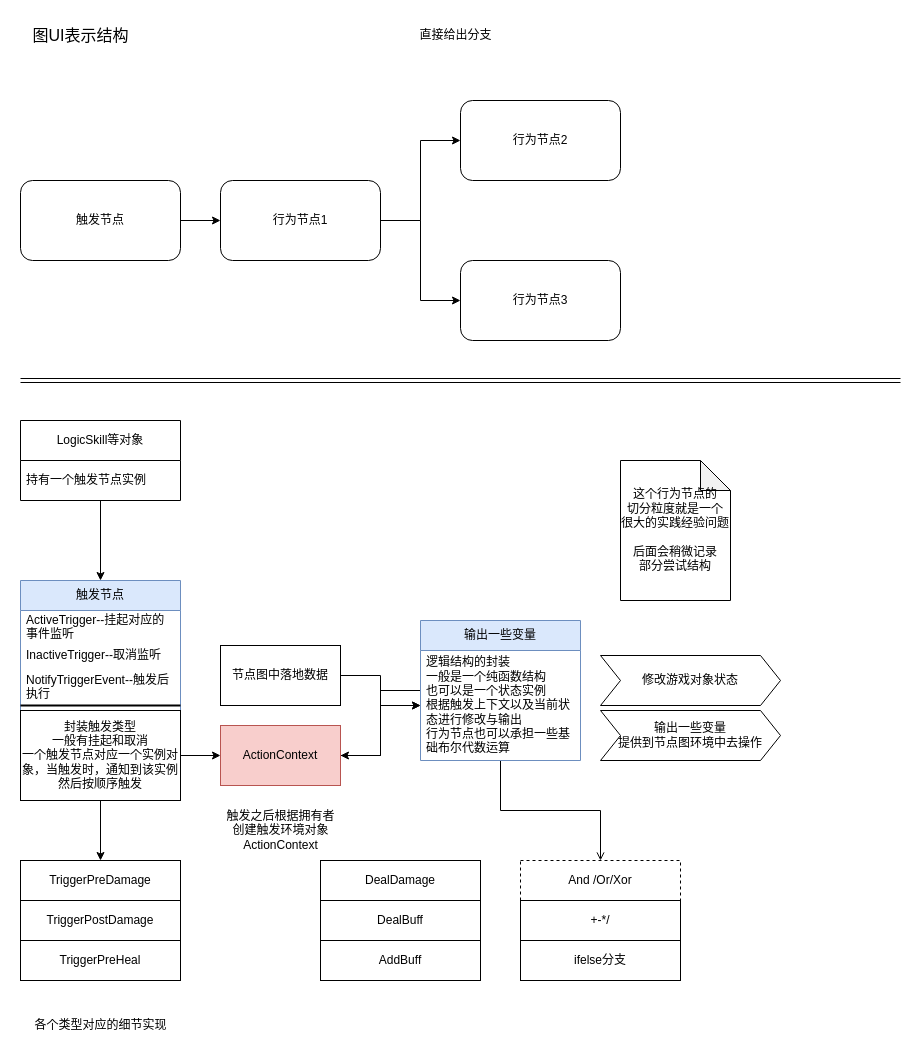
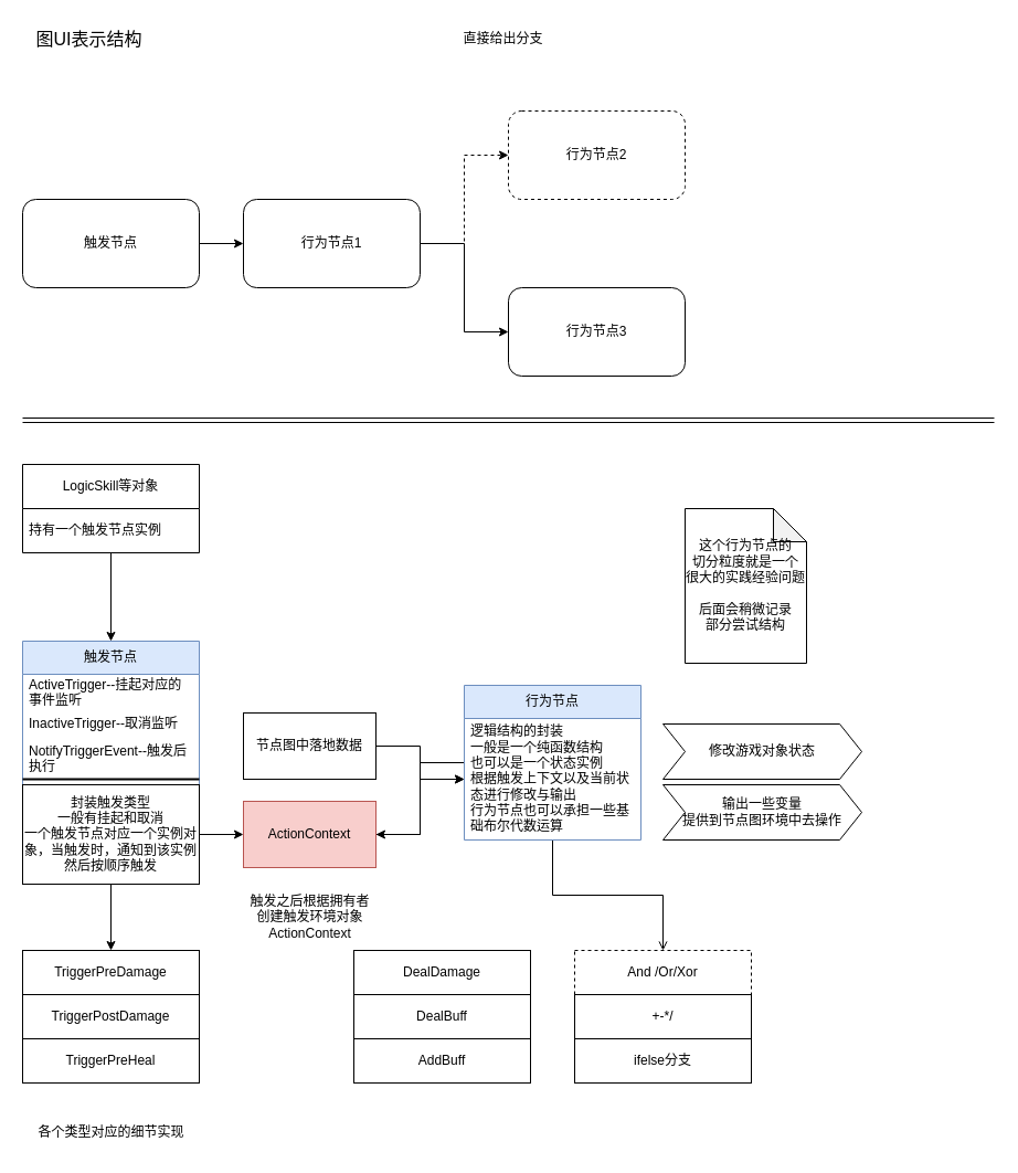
  <mxCell id="0" />
  <mxCell id="1" parent="0" />
  <mxCell id="2" style="edgeStyle=orthogonalEdgeStyle;rounded=0;orthogonalLoop=1;jettySize=auto;html=1;shadow=0;fontSize=16;" edge="1" parent="1" source="3" target="8"><mxGeometry relative="1" as="geometry" /></mxCell>
  <mxCell id="3" value="触发节点" style="rounded=1;whiteSpace=wrap;html=1;" vertex="1" parent="1"><mxGeometry x="20" y="180" width="160" height="80" as="geometry" /></mxCell>
  <mxCell id="4" value="" style="shape=link;html=1;rounded=0;shadow=0;" edge="1" parent="1"><mxGeometry width="100" relative="1" as="geometry"><mxPoint x="20" y="380" as="sourcePoint" /><mxPoint x="900" y="380" as="targetPoint" /></mxGeometry></mxCell>
  <mxCell id="5" value="图UI表示结构" style="text;html=1;align=center;verticalAlign=middle;resizable=0;points=[];autosize=1;strokeColor=none;fillColor=none;fontSize=16;" vertex="1" parent="1"><mxGeometry x="20" y="20" width="120" height="30" as="geometry" /></mxCell>
- <mxCell id="6" style="edgeStyle=orthogonalEdgeStyle;rounded=0;orthogonalLoop=1;jettySize=auto;html=1;shadow=0;fontSize=16;" edge="1" parent="1" source="8" target="9"><mxGeometry relative="1" as="geometry" /></mxCell>
+ <mxCell id="6" style="edgeStyle=orthogonalEdgeStyle;rounded=0;orthogonalLoop=1;jettySize=auto;html=1;shadow=0;fontSize=16;dashed=1;" edge="1" parent="1" source="8" target="9"><mxGeometry relative="1" as="geometry" /></mxCell>
  <mxCell id="7" style="edgeStyle=orthogonalEdgeStyle;rounded=0;orthogonalLoop=1;jettySize=auto;html=1;shadow=0;fontSize=16;" edge="1" parent="1" source="8" target="10"><mxGeometry relative="1" as="geometry" /></mxCell>
  <mxCell id="8" value="行为节点1" style="rounded=1;whiteSpace=wrap;html=1;" vertex="1" parent="1"><mxGeometry x="220" y="180" width="160" height="80" as="geometry" /></mxCell>
- <mxCell id="9" value="行为节点2" style="rounded=1;whiteSpace=wrap;html=1;" vertex="1" parent="1"><mxGeometry x="460" y="100" width="160" height="80" as="geometry" /></mxCell>
+ <mxCell id="9" value="行为节点2" style="rounded=1;whiteSpace=wrap;html=1;dashed=1;" vertex="1" parent="1"><mxGeometry x="460" y="100" width="160" height="80" as="geometry" /></mxCell>
  <mxCell id="10" value="行为节点3" style="rounded=1;whiteSpace=wrap;html=1;" vertex="1" parent="1"><mxGeometry x="460" y="260" width="160" height="80" as="geometry" /></mxCell>
  <mxCell id="11" value="直接给出分支" style="text;html=1;align=center;verticalAlign=middle;resizable=0;points=[];autosize=1;strokeColor=none;fillColor=none;fontSize=12;" vertex="1" parent="1"><mxGeometry x="405" y="20" width="100" height="30" as="geometry" /></mxCell>
  <mxCell id="12" style="edgeStyle=orthogonalEdgeStyle;rounded=0;orthogonalLoop=1;jettySize=auto;html=1;shadow=0;fontSize=12;" edge="1" parent="1" source="13" target="19"><mxGeometry relative="1" as="geometry" /></mxCell>
  <mxCell id="13" value="触发节点" style="swimlane;fontStyle=0;childLayout=stackLayout;horizontal=1;startSize=30;horizontalStack=0;resizeParent=1;resizeParentMax=0;resizeLast=0;collapsible=1;marginBottom=0;whiteSpace=wrap;html=1;fontSize=12;fillColor=#dae8fc;strokeColor=#6c8ebf;" vertex="1" parent="1"><mxGeometry x="20" y="580" width="160" height="220" as="geometry" /></mxCell>
  <mxCell id="14" value="ActiveTrigger--挂起对应的事件监听" style="text;strokeColor=none;fillColor=none;align=left;verticalAlign=middle;spacingLeft=4;spacingRight=4;overflow=hidden;points=[[0,0.5],[1,0.5]];portConstraint=eastwest;rotatable=0;whiteSpace=wrap;html=1;fontSize=12;" vertex="1" parent="13"><mxGeometry y="30" width="160" height="30" as="geometry" /></mxCell>
  <mxCell id="15" value="InactiveTrigger--取消监听" style="text;strokeColor=none;fillColor=none;align=left;verticalAlign=middle;spacingLeft=4;spacingRight=4;overflow=hidden;points=[[0,0.5],[1,0.5]];portConstraint=eastwest;rotatable=0;whiteSpace=wrap;html=1;fontSize=12;" vertex="1" parent="13"><mxGeometry y="60" width="160" height="30" as="geometry" /></mxCell>
  <mxCell id="16" value="NotifyTriggerEvent--触发后执行" style="text;strokeColor=none;fillColor=none;align=left;verticalAlign=middle;spacingLeft=4;spacingRight=4;overflow=hidden;points=[[0,0.5],[1,0.5]];portConstraint=eastwest;rotatable=0;whiteSpace=wrap;html=1;fontSize=12;" vertex="1" parent="13"><mxGeometry y="90" width="160" height="30" as="geometry" /></mxCell>
  <mxCell id="17" value="" style="line;strokeWidth=2;html=1;fontSize=12;" vertex="1" parent="13"><mxGeometry y="120" width="160" height="10" as="geometry" /></mxCell>
  <mxCell id="18" value="封装触发类型&lt;br&gt;一般有挂起和取消&lt;br&gt;一个触发节点对应一个实例对象，当触发时，通知到该实例然后按顺序触发" style="rounded=0;whiteSpace=wrap;html=1;fontSize=12;" vertex="1" parent="13"><mxGeometry y="130" width="160" height="90" as="geometry" /></mxCell>
  <mxCell id="19" value="TriggerPreDamage" style="rounded=0;whiteSpace=wrap;html=1;fontSize=12;" vertex="1" parent="1"><mxGeometry x="20" y="860" width="160" height="40" as="geometry" /></mxCell>
  <mxCell id="20" value="TriggerPostDamage" style="rounded=0;whiteSpace=wrap;html=1;fontSize=12;" vertex="1" parent="1"><mxGeometry x="20" y="900" width="160" height="40" as="geometry" /></mxCell>
  <mxCell id="21" value="各个类型对应的细节实现" style="text;html=1;align=center;verticalAlign=middle;resizable=0;points=[];autosize=1;strokeColor=none;fillColor=none;fontSize=12;" vertex="1" parent="1"><mxGeometry x="20" y="1010" width="160" height="30" as="geometry" /></mxCell>
  <mxCell id="22" value="TriggerPreHeal" style="rounded=0;whiteSpace=wrap;html=1;fontSize=12;" vertex="1" parent="1"><mxGeometry x="20" y="940" width="160" height="40" as="geometry" /></mxCell>
  <mxCell id="23" style="edgeStyle=orthogonalEdgeStyle;rounded=0;orthogonalLoop=1;jettySize=auto;html=1;shadow=0;fontSize=12;" edge="1" parent="1" source="24" target="13"><mxGeometry relative="1" as="geometry" /></mxCell>
  <mxCell id="24" value="LogicSkill等对象" style="swimlane;fontStyle=0;childLayout=stackLayout;horizontal=1;startSize=40;horizontalStack=0;resizeParent=1;resizeParentMax=0;resizeLast=0;collapsible=1;marginBottom=0;whiteSpace=wrap;html=1;fontSize=12;" vertex="1" parent="1"><mxGeometry x="20" y="420" width="160" height="80" as="geometry" /></mxCell>
  <mxCell id="25" value="持有一个触发节点实例" style="text;strokeColor=none;fillColor=none;align=left;verticalAlign=middle;spacingLeft=4;spacingRight=4;overflow=hidden;points=[[0,0.5],[1,0.5]];portConstraint=eastwest;rotatable=0;whiteSpace=wrap;html=1;fontSize=12;" vertex="1" parent="24"><mxGeometry y="40" width="160" height="40" as="geometry" /></mxCell>
  <mxCell id="26" style="edgeStyle=orthogonalEdgeStyle;rounded=0;orthogonalLoop=1;jettySize=auto;html=1;shadow=0;fontSize=12;" edge="1" parent="1" source="28" target="32"><mxGeometry relative="1" as="geometry" /></mxCell>
  <mxCell id="27" style="edgeStyle=orthogonalEdgeStyle;rounded=0;orthogonalLoop=1;jettySize=auto;html=1;shadow=0;fontSize=12;endArrow=open;" edge="1" parent="1" source="28" target="41"><mxGeometry relative="1" as="geometry" /></mxCell>
- <mxCell id="28" value="输出一些变量" style="swimlane;fontStyle=0;childLayout=stackLayout;horizontal=1;startSize=30;horizontalStack=0;resizeParent=1;resizeParentMax=0;resizeLast=0;collapsible=1;marginBottom=0;whiteSpace=wrap;html=1;fontSize=12;fillColor=#dae8fc;strokeColor=#6c8ebf;" vertex="1" parent="1"><mxGeometry x="420" y="620" width="160" height="140" as="geometry" /></mxCell>
+ <mxCell id="28" value="行为节点" style="swimlane;fontStyle=0;childLayout=stackLayout;horizontal=1;startSize=30;horizontalStack=0;resizeParent=1;resizeParentMax=0;resizeLast=0;collapsible=1;marginBottom=0;whiteSpace=wrap;html=1;fontSize=12;fillColor=#dae8fc;strokeColor=#6c8ebf;" vertex="1" parent="1"><mxGeometry x="420" y="620" width="160" height="140" as="geometry" /></mxCell>
  <mxCell id="29" value="逻辑结构的封装&lt;br&gt;一般是一个纯函数结构&lt;br&gt;也可以是一个状态实例&lt;br&gt;根据触发上下文以及当前状态进行修改与输出&lt;br&gt;行为节点也可以承担一些基础布尔代数运算" style="text;strokeColor=none;fillColor=none;align=left;verticalAlign=middle;spacingLeft=4;spacingRight=4;overflow=hidden;points=[[0,0.5],[1,0.5]];portConstraint=eastwest;rotatable=0;whiteSpace=wrap;html=1;fontSize=12;" vertex="1" parent="28"><mxGeometry y="30" width="160" height="110" as="geometry" /></mxCell>
  <mxCell id="30" value="触发之后根据拥有者&lt;br&gt;创建触发环境对象&lt;br&gt;ActionContext&lt;br&gt;" style="text;html=1;align=center;verticalAlign=middle;resizable=0;points=[];autosize=1;strokeColor=none;fillColor=none;fontSize=12;" vertex="1" parent="1"><mxGeometry x="215" y="800" width="130" height="60" as="geometry" /></mxCell>
  <mxCell id="31" style="edgeStyle=orthogonalEdgeStyle;rounded=0;orthogonalLoop=1;jettySize=auto;html=1;shadow=0;fontSize=12;" edge="1" parent="1" source="32" target="29"><mxGeometry relative="1" as="geometry" /></mxCell>
  <mxCell id="32" value="ActionContext" style="rounded=0;whiteSpace=wrap;html=1;fontSize=12;fillColor=#f8cecc;strokeColor=#b85450;" vertex="1" parent="1"><mxGeometry x="220" y="725" width="120" height="60" as="geometry" /></mxCell>
  <mxCell id="33" style="edgeStyle=orthogonalEdgeStyle;rounded=0;orthogonalLoop=1;jettySize=auto;html=1;shadow=0;fontSize=12;" edge="1" parent="1" source="18" target="32"><mxGeometry relative="1" as="geometry" /></mxCell>
  <mxCell id="34" style="edgeStyle=orthogonalEdgeStyle;rounded=0;orthogonalLoop=1;jettySize=auto;html=1;shadow=0;fontSize=12;" edge="1" parent="1" source="35" target="29"><mxGeometry relative="1" as="geometry" /></mxCell>
  <mxCell id="35" value="节点图中落地数据" style="rounded=0;whiteSpace=wrap;html=1;fontSize=12;" vertex="1" parent="1"><mxGeometry x="220" y="645" width="120" height="60" as="geometry" /></mxCell>
  <mxCell id="36" value="DealDamage" style="rounded=0;whiteSpace=wrap;html=1;fontSize=12;" vertex="1" parent="1"><mxGeometry x="320" y="860" width="160" height="40" as="geometry" /></mxCell>
  <mxCell id="37" value="DealBuff" style="rounded=0;whiteSpace=wrap;html=1;fontSize=12;" vertex="1" parent="1"><mxGeometry x="320" y="900" width="160" height="40" as="geometry" /></mxCell>
  <mxCell id="38" value="AddBuff" style="rounded=0;whiteSpace=wrap;html=1;fontSize=12;" vertex="1" parent="1"><mxGeometry x="320" y="940" width="160" height="40" as="geometry" /></mxCell>
  <mxCell id="39" value="修改游戏对象状态" style="shape=step;perimeter=stepPerimeter;whiteSpace=wrap;html=1;fixedSize=1;fontSize=12;" vertex="1" parent="1"><mxGeometry x="600" y="655" width="180" height="50" as="geometry" /></mxCell>
  <mxCell id="40" value="输出一些变量&lt;br&gt;提供到节点图环境中去操作" style="shape=step;perimeter=stepPerimeter;whiteSpace=wrap;html=1;fixedSize=1;fontSize=12;" vertex="1" parent="1"><mxGeometry x="600" y="710" width="180" height="50" as="geometry" /></mxCell>
  <mxCell id="41" value="And /Or/Xor" style="rounded=0;whiteSpace=wrap;html=1;fontSize=12;dashed=1;" vertex="1" parent="1"><mxGeometry x="520" y="860" width="160" height="40" as="geometry" /></mxCell>
  <mxCell id="42" value="+-*/" style="rounded=0;whiteSpace=wrap;html=1;fontSize=12;" vertex="1" parent="1"><mxGeometry x="520" y="900" width="160" height="40" as="geometry" /></mxCell>
  <mxCell id="43" value="ifelse分支" style="rounded=0;whiteSpace=wrap;html=1;fontSize=12;" vertex="1" parent="1"><mxGeometry x="520" y="940" width="160" height="40" as="geometry" /></mxCell>
  <mxCell id="44" value="这个行为节点的&lt;br&gt;切分粒度就是一个&lt;br&gt;很大的实践经验问题&lt;br&gt;&lt;br&gt;后面会稍微记录&lt;br&gt;部分尝试结构" style="shape=note;whiteSpace=wrap;html=1;backgroundOutline=1;darkOpacity=0.05;fontSize=12;" vertex="1" parent="1"><mxGeometry x="620" y="460" width="110" height="140" as="geometry" /></mxCell>
